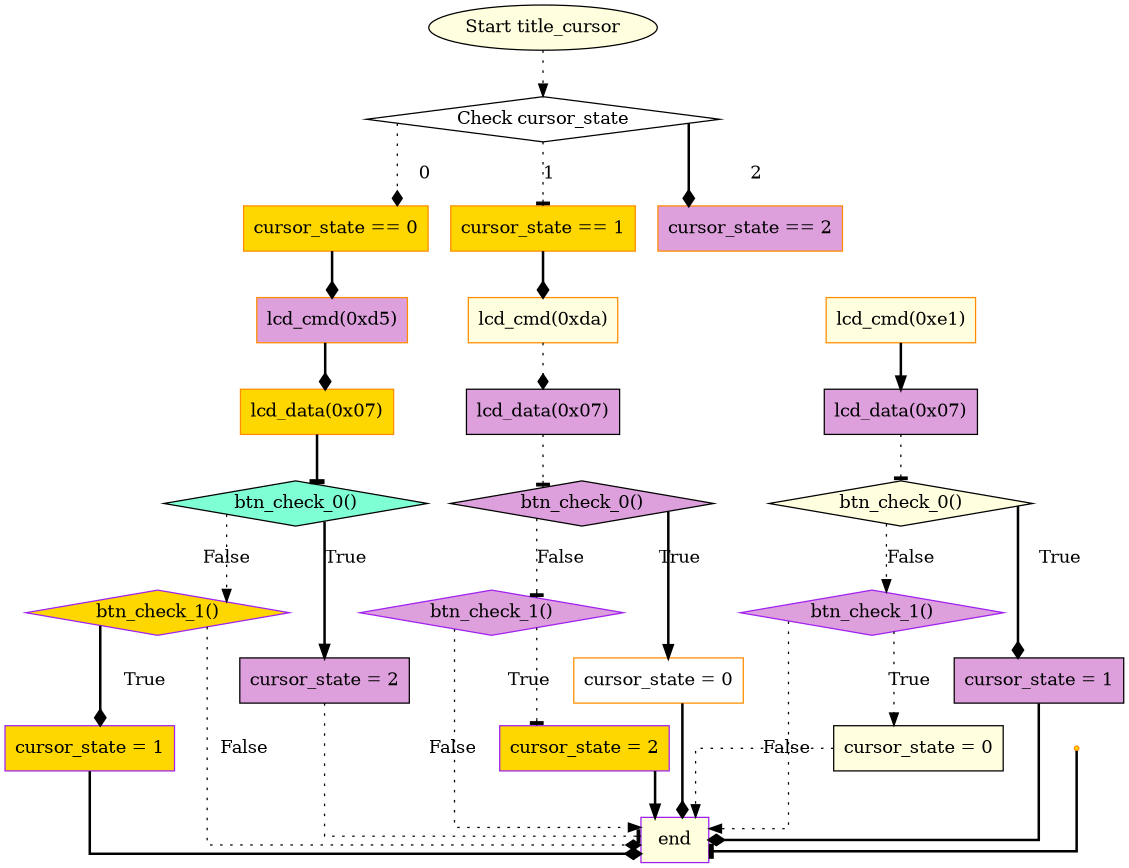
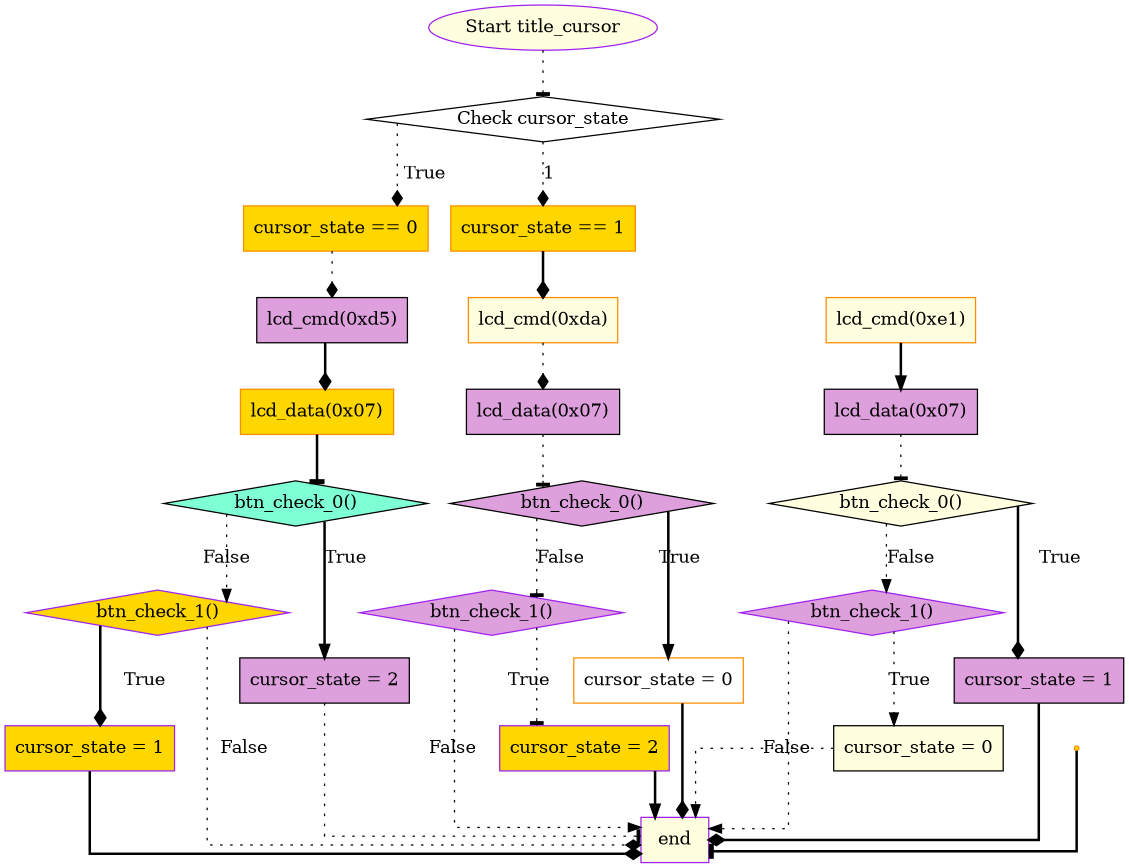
  digraph {
    splines=ortho
    node [color=black fillcolor=plum shape=rect style=filled]
    edge [arrowhead=diamond style=dotted]
-   n1 [fillcolor=lightyellow label="Start title_cursor" shape=ellipse]
+   n1 [color=purple fillcolor=lightyellow label="Start title_cursor" shape=ellipse]
    n2 [fillcolor=white label="Check cursor_state" shape=diamond]
    n3 [color=darkorange fillcolor=gold label="cursor_state == 0"]
    n4 [color=darkorange fillcolor=gold label="cursor_state == 1"]
-   n5 [color=darkorange label="cursor_state == 2"]
-   n6 [color=darkorange label="lcd_cmd(0xd5)"]
+   n6 [label="lcd_cmd(0xd5)"]
    n7 [color=darkorange fillcolor=lightyellow label="lcd_cmd(0xda)"]
    n8 [color=darkorange fillcolor=gold label="lcd_data(0x07)"]
    n9 [fillcolor=aquamarine label="btn_check_0()" shape=diamond]
    n10 [color=purple fillcolor=gold label="btn_check_1()" shape=diamond]
    n11 [label="cursor_state = 2"]
    n12 [color=purple fillcolor=gold label="cursor_state = 1"]
    end [color=purple fillcolor=lightyellow shape=rectangle]
    n14 [label="lcd_data(0x07)"]
    n15 [label="btn_check_0()" shape=diamond]
    n16 [color=purple label="btn_check_1()" shape=diamond]
    n17 [color=darkorange fillcolor=white label="cursor_state = 0"]
    n18 [color=purple fillcolor=gold label="cursor_state = 2"]
    n19 [color=darkorange fillcolor=lightyellow label="lcd_cmd(0xe1)"]
    n20 [label="lcd_data(0x07)"]
    n21 [fillcolor=lightyellow label="btn_check_0()" shape=diamond]
    n22 [color=purple label="btn_check_1()" shape=diamond]
    n23 [label="cursor_state = 1"]
    n24 [fillcolor=lightyellow label="cursor_state = 0"]
    pt0 [color=darkorange fillcolor=gold shape=point]
-   n1 -> n2 [arrowhead=normal]
-   n2 -> n3 [label=0]
-   n2 -> n4 [arrowhead=tee label=1]
-   n2 -> n5 [label=2 style=bold]
-   n3 -> n6 [style=bold]
+   n1 -> n2 [arrowhead=tee]
+   n2 -> n3 [label=True]
+   n2 -> n4 [label=1]
+   n3 -> n6
    n4 -> n7 [style=bold]
    n6 -> n8 [style=bold]
    n7 -> n14
    n8 -> n9 [arrowhead=tee style=bold]
    n9 -> n10 [arrowhead=normal label=False]
    n9 -> n11 [arrowhead=normal label=True style=bold]
    n10 -> n12 [label=True style=bold]
    n10 -> end [label=False]
    n11 -> end [arrowhead=tee]
    n12 -> end [style=bold]
    n14 -> n15 [arrowhead=tee]
    n15 -> n16 [arrowhead=tee label=False]
    n15 -> n17 [arrowhead=normal label=True style=bold]
    n16 -> end [arrowhead=normal label=False]
    n16 -> n18 [arrowhead=tee label=True]
    n17 -> end [style=bold]
    n18 -> end [arrowhead=normal style=bold]
    n19 -> n20 [arrowhead=normal style=bold]
    n20 -> n21 [arrowhead=tee]
    n21 -> n22 [arrowhead=normal label=False]
    n21 -> n23 [label=True style=bold]
    n22 -> end [arrowhead=normal label=False]
    n22 -> n24 [arrowhead=normal label=True]
    n23 -> end [style=bold]
    n24 -> end [arrowhead=normal]
    pt0 -> end [arrowhead=tee style=bold]
  }
